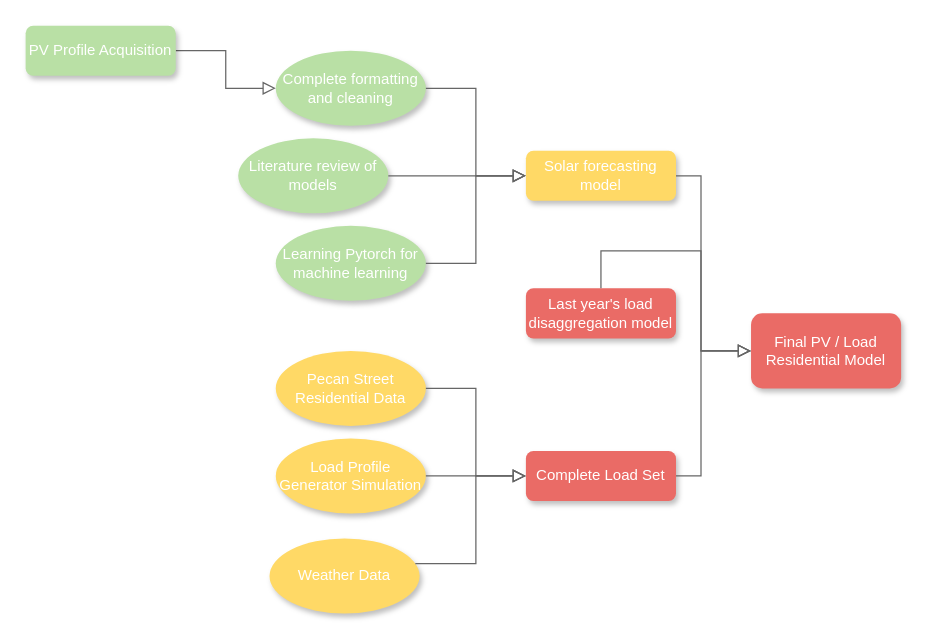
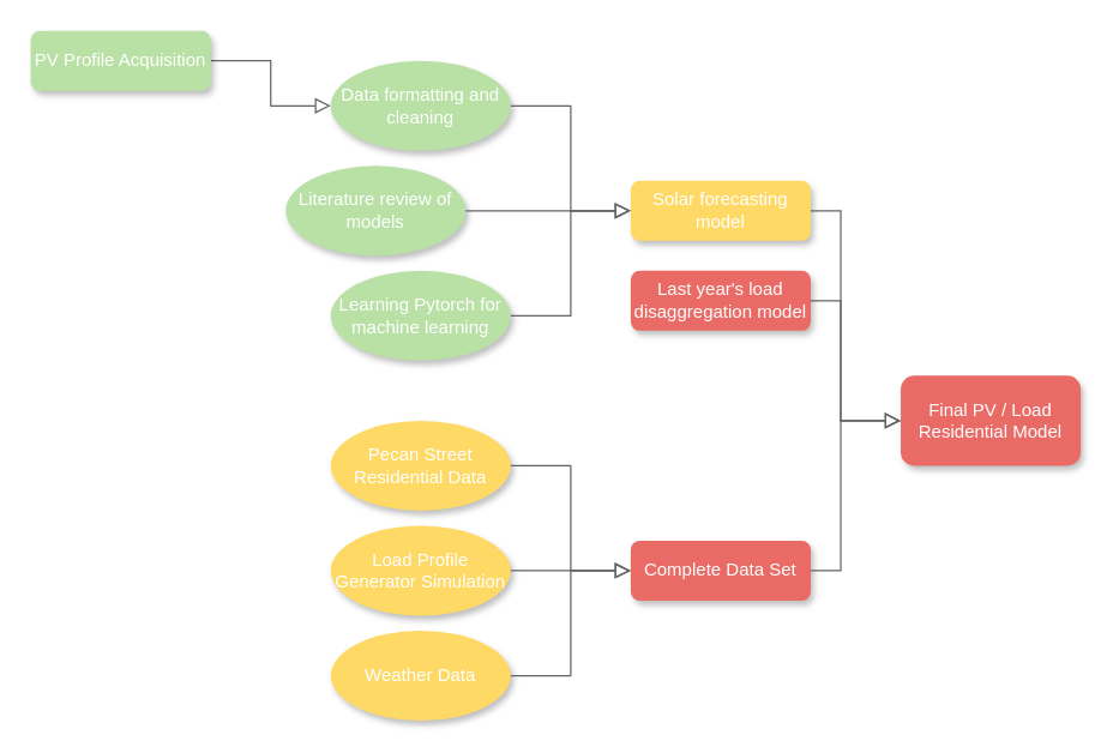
  <mxCell id="0" />
  <mxCell id="1" parent="0" />
  <mxCell id="2" value="" style="rounded=0;html=1;jettySize=auto;orthogonalLoop=1;fontSize=11;endArrow=block;endFill=0;endSize=8;strokeWidth=1;shadow=0;labelBackgroundColor=none;edgeStyle=orthogonalEdgeStyle;exitX=1;exitY=0.5;exitDx=0;exitDy=0;strokeColor=#666666;fillColor=#999999;" parent="1" source="3" edge="1"><mxGeometry relative="1" as="geometry"><mxPoint x="220" y="70" as="targetPoint" /><Array as="points"><mxPoint x="180" y="40" /><mxPoint x="180" y="70" /></Array></mxGeometry></mxCell>
  <mxCell id="3" value="&lt;font color=&quot;#ffffff&quot;&gt;PV Profile Acquisition&lt;/font&gt;" style="rounded=1;whiteSpace=wrap;html=1;fontSize=12;glass=0;strokeWidth=1;shadow=1;fillColor=#B9E0A5;strokeColor=none;fontColor=#ffffff;" parent="1" vertex="1"><mxGeometry x="20" y="20" width="120" height="40" as="geometry" /></mxCell>
- <mxCell id="4" value="&lt;font color=&quot;#ffffff&quot;&gt;Complete formatting and cleaning&lt;/font&gt;" style="ellipse;whiteSpace=wrap;html=1;fillColor=#B9E0A5;strokeColor=none;shadow=1;fontColor=#ffffff;" parent="1" vertex="1"><mxGeometry x="220" y="40" width="120" height="60" as="geometry" /></mxCell>
+ <mxCell id="4" value="&lt;font color=&quot;#ffffff&quot;&gt;Data formatting and cleaning&lt;/font&gt;" style="ellipse;whiteSpace=wrap;html=1;fillColor=#B9E0A5;strokeColor=none;shadow=1;fontColor=#ffffff;" parent="1" vertex="1"><mxGeometry x="220" y="40" width="120" height="60" as="geometry" /></mxCell>
  <mxCell id="5" value="&lt;font color=&quot;#ffffff&quot;&gt;Literature review of models&lt;/font&gt;" style="ellipse;whiteSpace=wrap;html=1;strokeColor=none;shadow=1;fillColor=#B9E0A5;fontColor=#ffffff;" parent="1" vertex="1"><mxGeometry x="190" y="110" width="120" height="60" as="geometry" /></mxCell>
  <mxCell id="6" value="&lt;font color=&quot;#ffffff&quot;&gt;Learning Pytorch for machine learning&lt;/font&gt;" style="ellipse;whiteSpace=wrap;html=1;strokeColor=none;shadow=1;fillColor=#B9E0A5;fontColor=#ffffff;" parent="1" vertex="1"><mxGeometry x="220" y="180" width="120" height="60" as="geometry" /></mxCell>
  <mxCell id="7" value="" style="rounded=0;html=1;jettySize=auto;orthogonalLoop=1;fontSize=11;endArrow=block;endFill=0;endSize=8;strokeWidth=1;shadow=0;labelBackgroundColor=none;edgeStyle=orthogonalEdgeStyle;strokeColor=#666666;fillColor=#999999;" parent="1" source="4" edge="1"><mxGeometry relative="1" as="geometry"><mxPoint x="340" y="70" as="sourcePoint" /><mxPoint x="420" y="140" as="targetPoint" /><Array as="points"><mxPoint x="380" y="70" /><mxPoint x="380" y="140" /></Array></mxGeometry></mxCell>
  <mxCell id="8" value="" style="rounded=0;html=1;jettySize=auto;orthogonalLoop=1;fontSize=11;endArrow=block;endFill=0;endSize=8;strokeWidth=1;shadow=0;labelBackgroundColor=none;edgeStyle=orthogonalEdgeStyle;strokeColor=#666666;fillColor=#999999;" parent="1" source="5" edge="1"><mxGeometry relative="1" as="geometry"><mxPoint x="340" y="140" as="sourcePoint" /><mxPoint x="420" y="140" as="targetPoint" /></mxGeometry></mxCell>
  <mxCell id="9" value="" style="rounded=0;html=1;jettySize=auto;orthogonalLoop=1;fontSize=11;endArrow=block;endFill=0;endSize=8;strokeWidth=1;shadow=0;labelBackgroundColor=none;edgeStyle=orthogonalEdgeStyle;strokeColor=#666666;fillColor=#999999;" parent="1" source="6" edge="1"><mxGeometry relative="1" as="geometry"><mxPoint x="340" y="210" as="sourcePoint" /><mxPoint x="420" y="140" as="targetPoint" /><Array as="points"><mxPoint x="380" y="210" /><mxPoint x="380" y="140" /></Array></mxGeometry></mxCell>
  <mxCell id="10" value="&lt;font color=&quot;#ffffff&quot;&gt;Solar forecasting model&lt;/font&gt;" style="rounded=1;whiteSpace=wrap;html=1;strokeColor=none;shadow=1;fillColor=#FFD966;" parent="1" vertex="1"><mxGeometry x="420" y="120" width="120" height="40" as="geometry" /></mxCell>
- <mxCell id="11" value="&lt;font style=&quot;&quot; color=&quot;#ffffff&quot;&gt;Last year's load disaggregation model&lt;/font&gt;" style="rounded=1;whiteSpace=wrap;html=1;strokeColor=none;shadow=1;fillColor=#EA6B66;" parent="1" vertex="1"><mxGeometry x="420" y="230" width="120" height="40" as="geometry" /></mxCell>
+ <mxCell id="11" value="&lt;font style=&quot;&quot; color=&quot;#ffffff&quot;&gt;Last year's load disaggregation model&lt;/font&gt;" style="rounded=1;whiteSpace=wrap;html=1;strokeColor=none;shadow=1;fillColor=#EA6B66;" parent="1" vertex="1"><mxGeometry x="420" y="180" width="120" height="40" as="geometry" /></mxCell>
  <mxCell id="12" value="" style="rounded=0;html=1;jettySize=auto;orthogonalLoop=1;fontSize=11;endArrow=block;endFill=0;endSize=8;strokeWidth=1;shadow=0;labelBackgroundColor=none;edgeStyle=orthogonalEdgeStyle;entryX=0;entryY=0.5;entryDx=0;entryDy=0;strokeColor=#666666;fillColor=#999999;" parent="1" source="10" target="21" edge="1"><mxGeometry relative="1" as="geometry"><mxPoint x="540" y="140" as="sourcePoint" /><mxPoint x="580" y="290" as="targetPoint" /><Array as="points"><mxPoint x="560" y="140" /><mxPoint x="560" y="280" /></Array></mxGeometry></mxCell>
  <mxCell id="13" value="" style="rounded=0;html=1;jettySize=auto;orthogonalLoop=1;fontSize=11;endArrow=block;endFill=0;endSize=8;strokeWidth=1;shadow=0;labelBackgroundColor=none;edgeStyle=orthogonalEdgeStyle;entryX=0;entryY=0.5;entryDx=0;entryDy=0;strokeColor=#666666;fillColor=#999999;" parent="1" source="11" target="21" edge="1"><mxGeometry relative="1" as="geometry"><mxPoint x="540" y="200" as="sourcePoint" /><mxPoint x="590" y="250" as="targetPoint" /><Array as="points"><mxPoint x="560" y="200" /><mxPoint x="560" y="280" /></Array></mxGeometry></mxCell>
  <mxCell id="14" value="&lt;font color=&quot;#ffffff&quot;&gt;Pecan Street Residential Data&lt;/font&gt;" style="ellipse;whiteSpace=wrap;html=1;fillColor=#FFD966;strokeColor=none;shadow=1;" parent="1" vertex="1"><mxGeometry x="220" y="280" width="120" height="60" as="geometry" /></mxCell>
  <mxCell id="15" value="&lt;font color=&quot;#ffffff&quot;&gt;Load Profile Generator Simulation&lt;/font&gt;" style="ellipse;whiteSpace=wrap;html=1;strokeColor=none;shadow=1;fillColor=#FFD966;" parent="1" vertex="1"><mxGeometry x="220" y="350" width="120" height="60" as="geometry" /></mxCell>
- <mxCell id="16" value="&lt;font color=&quot;#ffffff&quot;&gt;Weather Data&lt;/font&gt;" style="ellipse;whiteSpace=wrap;html=1;fillColor=#FFD966;strokeColor=none;shadow=1;" parent="1" vertex="1"><mxGeometry x="215" y="430" width="120" height="60" as="geometry" /></mxCell>
+ <mxCell id="16" value="&lt;font color=&quot;#ffffff&quot;&gt;Weather Data&lt;/font&gt;" style="ellipse;whiteSpace=wrap;html=1;fillColor=#FFD966;strokeColor=none;shadow=1;" parent="1" vertex="1"><mxGeometry x="220" y="420" width="120" height="60" as="geometry" /></mxCell>
  <mxCell id="17" value="" style="rounded=0;html=1;jettySize=auto;orthogonalLoop=1;fontSize=11;endArrow=block;endFill=0;endSize=8;strokeWidth=1;shadow=0;labelBackgroundColor=none;edgeStyle=orthogonalEdgeStyle;strokeColor=#666666;fillColor=#999999;" parent="1" source="14" edge="1"><mxGeometry relative="1" as="geometry"><mxPoint x="340" y="310" as="sourcePoint" /><mxPoint x="420" y="380" as="targetPoint" /><Array as="points"><mxPoint x="380" y="310" /><mxPoint x="380" y="380" /></Array></mxGeometry></mxCell>
  <mxCell id="18" value="" style="rounded=0;html=1;jettySize=auto;orthogonalLoop=1;fontSize=11;endArrow=block;endFill=0;endSize=8;strokeWidth=1;shadow=0;labelBackgroundColor=none;edgeStyle=orthogonalEdgeStyle;strokeColor=#666666;fillColor=#999999;" parent="1" source="15" edge="1"><mxGeometry relative="1" as="geometry"><mxPoint x="340" y="380" as="sourcePoint" /><mxPoint x="420" y="380" as="targetPoint" /></mxGeometry></mxCell>
  <mxCell id="19" value="" style="rounded=0;html=1;jettySize=auto;orthogonalLoop=1;fontSize=11;endArrow=block;endFill=0;endSize=8;strokeWidth=1;shadow=0;labelBackgroundColor=none;edgeStyle=orthogonalEdgeStyle;strokeColor=#666666;fillColor=#999999;" parent="1" source="16" edge="1"><mxGeometry relative="1" as="geometry"><mxPoint x="340" y="450" as="sourcePoint" /><mxPoint x="420" y="380" as="targetPoint" /><Array as="points"><mxPoint x="380" y="450" /><mxPoint x="380" y="380" /></Array></mxGeometry></mxCell>
- <mxCell id="20" value="&lt;font color=&quot;#ffffff&quot;&gt;Complete Load Set&lt;/font&gt;" style="rounded=1;whiteSpace=wrap;html=1;fillColor=#EA6B66;strokeColor=none;shadow=1;" parent="1" vertex="1"><mxGeometry x="420" y="360" width="120" height="40" as="geometry" /></mxCell>
+ <mxCell id="20" value="&lt;font color=&quot;#ffffff&quot;&gt;Complete Data Set&lt;/font&gt;" style="rounded=1;whiteSpace=wrap;html=1;fillColor=#EA6B66;strokeColor=none;shadow=1;" parent="1" vertex="1"><mxGeometry x="420" y="360" width="120" height="40" as="geometry" /></mxCell>
  <mxCell id="21" value="&lt;font color=&quot;#ffffff&quot;&gt;Final PV / Load Residential Model&lt;/font&gt;" style="rounded=1;whiteSpace=wrap;html=1;strokeColor=none;shadow=1;fillColor=#EA6B66;" parent="1" vertex="1"><mxGeometry x="600" y="250" width="120" height="60" as="geometry" /></mxCell>
  <mxCell id="22" value="" style="rounded=0;html=1;jettySize=auto;orthogonalLoop=1;fontSize=11;endArrow=block;endFill=0;endSize=8;strokeWidth=1;shadow=0;labelBackgroundColor=none;edgeStyle=orthogonalEdgeStyle;entryX=0;entryY=0.5;entryDx=0;entryDy=0;strokeColor=#666666;fillColor=#999999;" parent="1" target="21" edge="1"><mxGeometry relative="1" as="geometry"><mxPoint x="540" y="380" as="sourcePoint" /><mxPoint x="610" y="280" as="targetPoint" /><Array as="points"><mxPoint x="560" y="380" /><mxPoint x="560" y="280" /></Array></mxGeometry></mxCell>
